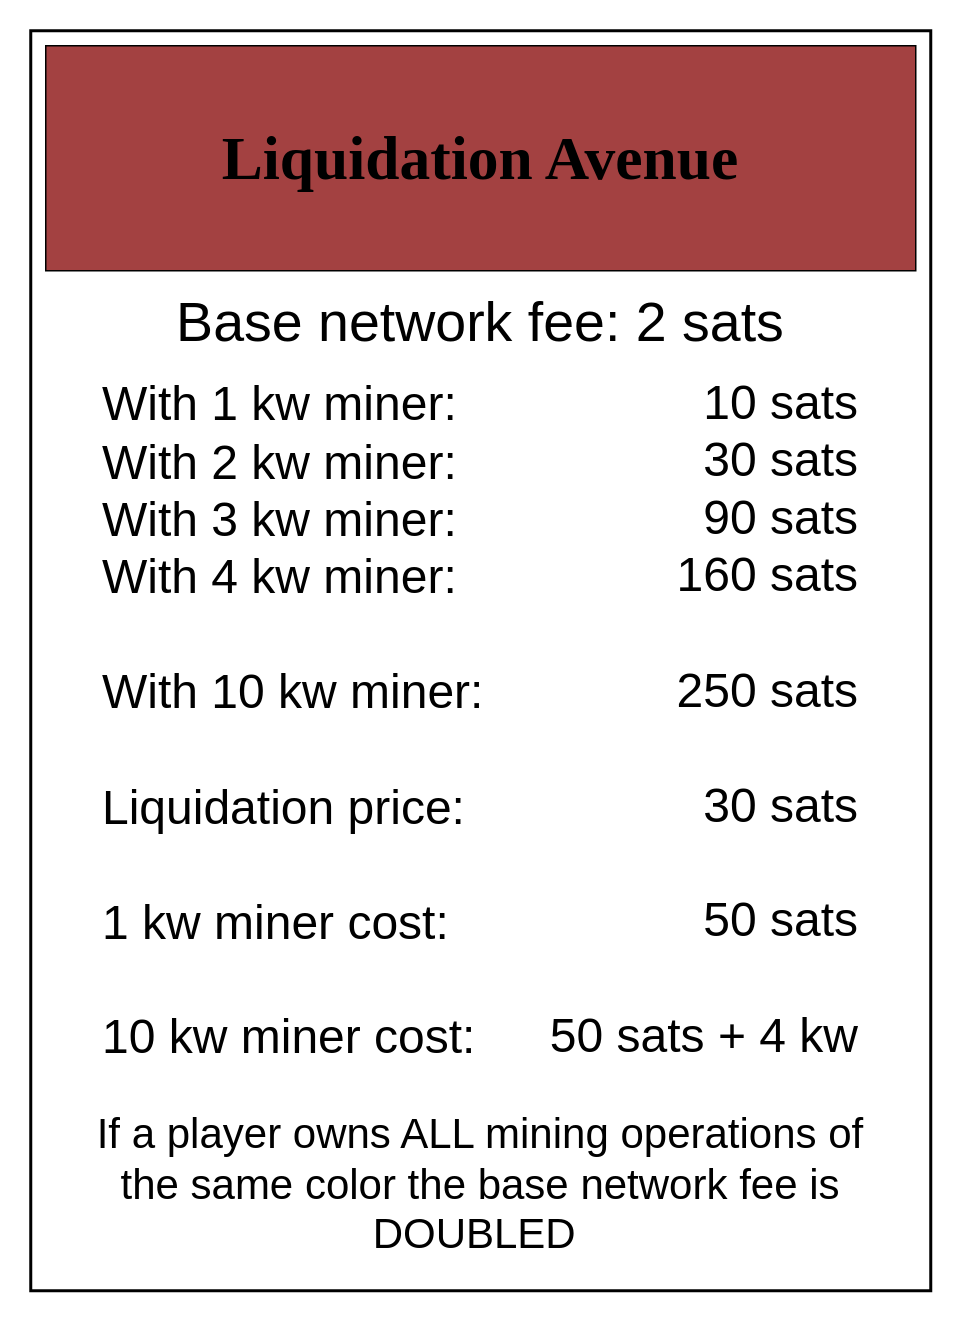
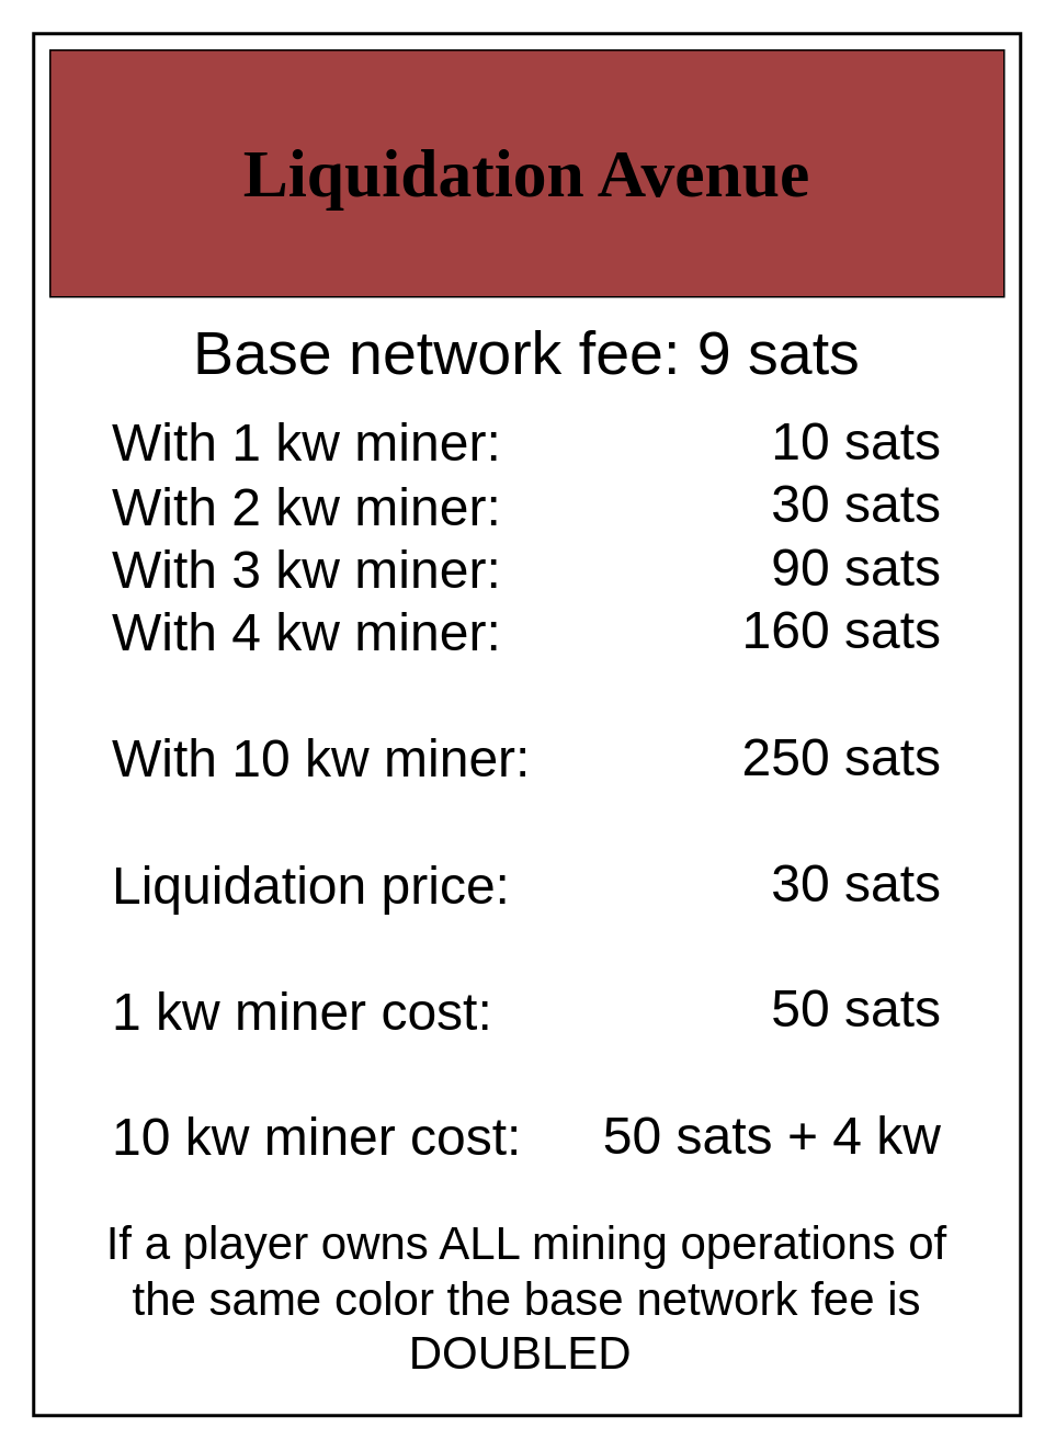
  <mxCell id="0" />
  <mxCell id="1" parent="0" />
  <mxCell id="2" value="" style="rounded=0;whiteSpace=wrap;html=1;strokeWidth=2;" parent="1" vertex="1"><mxGeometry x="20" y="20" width="600" height="840" as="geometry" /></mxCell>
  <mxCell id="3" value="&lt;font size=&quot;1&quot; face=&quot;Verdana&quot; style=&quot;&quot;&gt;&lt;b style=&quot;font-size: 41px;&quot;&gt;Liquidation Avenue&lt;/b&gt;&lt;/font&gt;" style="rounded=0;whiteSpace=wrap;html=1;fillColor=#A34141;" parent="1" vertex="1"><mxGeometry x="30" y="30" width="580" height="150" as="geometry" /></mxCell>
- <mxCell id="4" value="&lt;font style=&quot;font-size: 37px;&quot;&gt;Base network fee: 2 sats&lt;/font&gt;" style="text;html=1;strokeColor=none;fillColor=none;align=center;verticalAlign=middle;whiteSpace=wrap;rounded=0;" parent="1" vertex="1"><mxGeometry x="105" y="190" width="430" height="50" as="geometry" /></mxCell>
+ <mxCell id="4" value="&lt;font style=&quot;font-size: 37px;&quot;&gt;Base network fee: 9 sats&lt;/font&gt;" style="text;html=1;strokeColor=none;fillColor=none;align=center;verticalAlign=middle;whiteSpace=wrap;rounded=0;" parent="1" vertex="1"><mxGeometry x="105" y="190" width="430" height="50" as="geometry" /></mxCell>
  <mxCell id="5" value="&lt;font style=&quot;font-size: 28px;&quot;&gt;If a player owns ALL mining operations of the same color the base network fee is DOUBLED&amp;nbsp;&lt;/font&gt;" style="text;html=1;strokeColor=none;fillColor=none;align=center;verticalAlign=middle;whiteSpace=wrap;rounded=0;" parent="1" vertex="1"><mxGeometry x="55" y="730" width="530" height="118" as="geometry" /></mxCell>
  <mxCell id="6" value="&lt;div style=&quot;&quot;&gt;&lt;span style=&quot;font-size: 32px; background-color: initial;&quot;&gt;With 1 kw miner:&lt;/span&gt;&lt;/div&gt;&lt;font style=&quot;font-size: 32px;&quot;&gt;With 2 kw miner:&lt;br&gt;With 3 kw miner:&lt;br&gt;With 4 kw miner:&lt;br&gt;&lt;br&gt;With 10 kw miner:&lt;br&gt;&lt;br&gt;Liquidation price:&lt;br&gt;&lt;br&gt;1 kw miner cost:&lt;br&gt;&lt;br&gt;10 kw miner cost:&lt;br&gt;&lt;/font&gt;" style="text;html=1;strokeColor=none;fillColor=none;align=left;verticalAlign=middle;whiteSpace=wrap;rounded=0;" vertex="1" parent="1"><mxGeometry x="66" y="230" width="270" height="500" as="geometry" /></mxCell>
  <mxCell id="7" value="&lt;div style=&quot;font-size: 32px;&quot;&gt;10 sats&lt;br&gt;30 sats&lt;br&gt;90 sats&lt;br&gt;160 sats&lt;br&gt;&lt;br&gt;250 sats&lt;br&gt;&lt;br&gt;30 sats&lt;br&gt;&lt;br&gt;50 sats&lt;br&gt;&lt;br&gt;50 sats + 4 kw&lt;/div&gt;&lt;div style=&quot;font-size: 32px;&quot;&gt;&lt;br&gt;&lt;/div&gt;" style="text;html=1;strokeColor=none;fillColor=none;align=right;verticalAlign=middle;whiteSpace=wrap;rounded=0;" vertex="1" parent="1"><mxGeometry x="364" y="188" width="210" height="620" as="geometry" /></mxCell>
